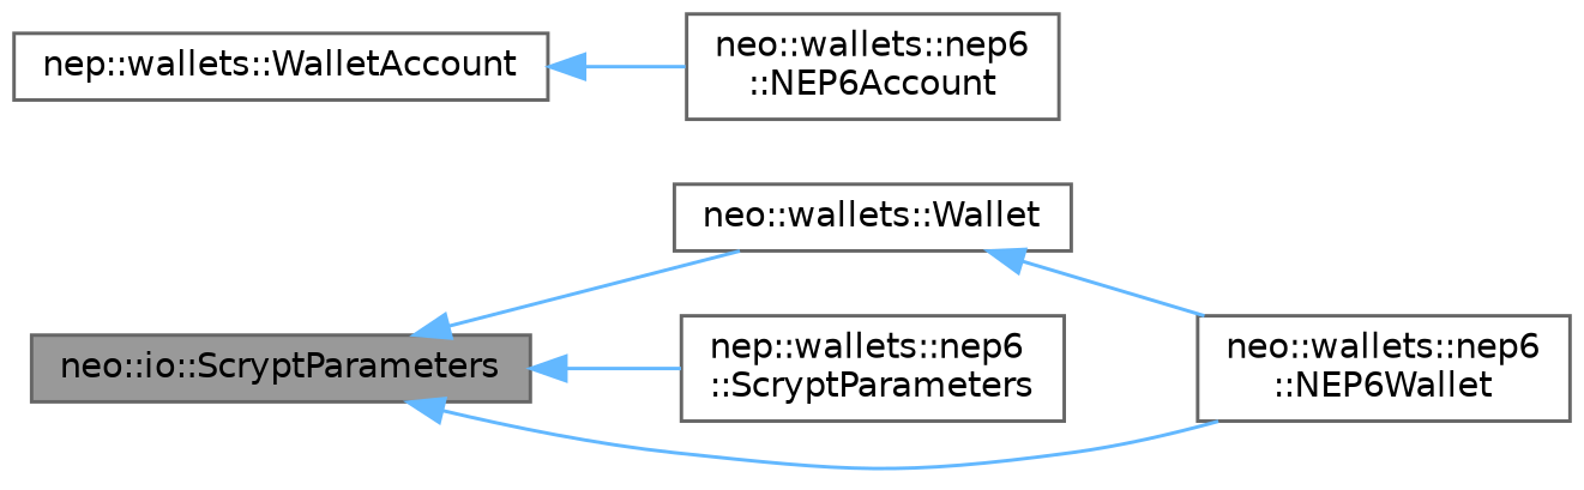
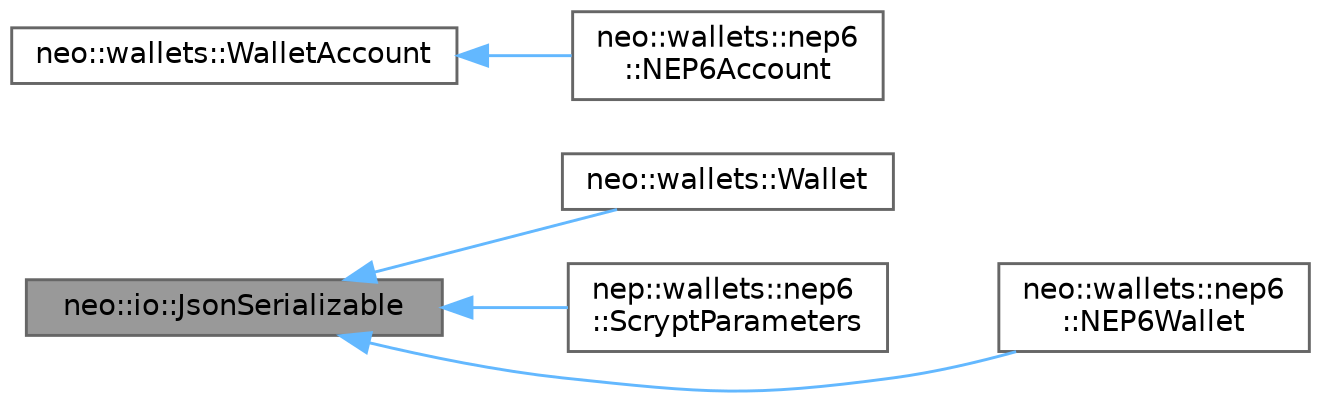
  digraph {
    rankdir=LR
    node [color=gray40 fillcolor=white fontname=Helvetica fontsize=10 shape=box style=filled]
    edge [color=steelblue1 dir=back fontname=Helvetica fontsize=10 labelfontname=Helvetica labelfontsize=10 style=solid]
-   n1 [fillcolor=grey60 fontcolor=black height=0.2 label="neo::io::ScryptParameters" width=0.4]
+   n1 [fillcolor=grey60 fontcolor=black height=0.2 label="neo::io::JsonSerializable" width=0.4]
    n2 [height=0.2 label="neo::wallets::Wallet" width=0.4]
    n3 [height=0.2 label="nep::wallets::nep6\l::ScryptParameters" width=0.4]
    n4 [height=0.2 label="neo::wallets::nep6\l::NEP6Wallet" width=0.4]
-   n5 [height=0.2 label="nep::wallets::WalletAccount" width=0.4]
+   n5 [height=0.2 label="neo::wallets::WalletAccount" width=0.4]
    n6 [height=0.2 label="neo::wallets::nep6\l::NEP6Account" width=0.4]
    n1 -> n2
    n1 -> n3
    n1 -> n4
-   n2 -> n4
    n5 -> n6
  }
